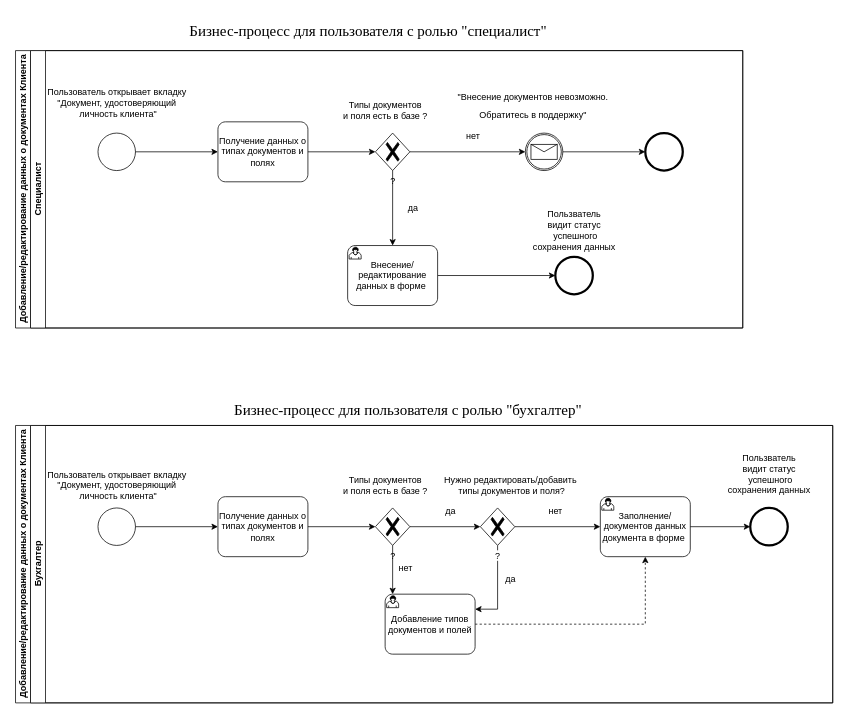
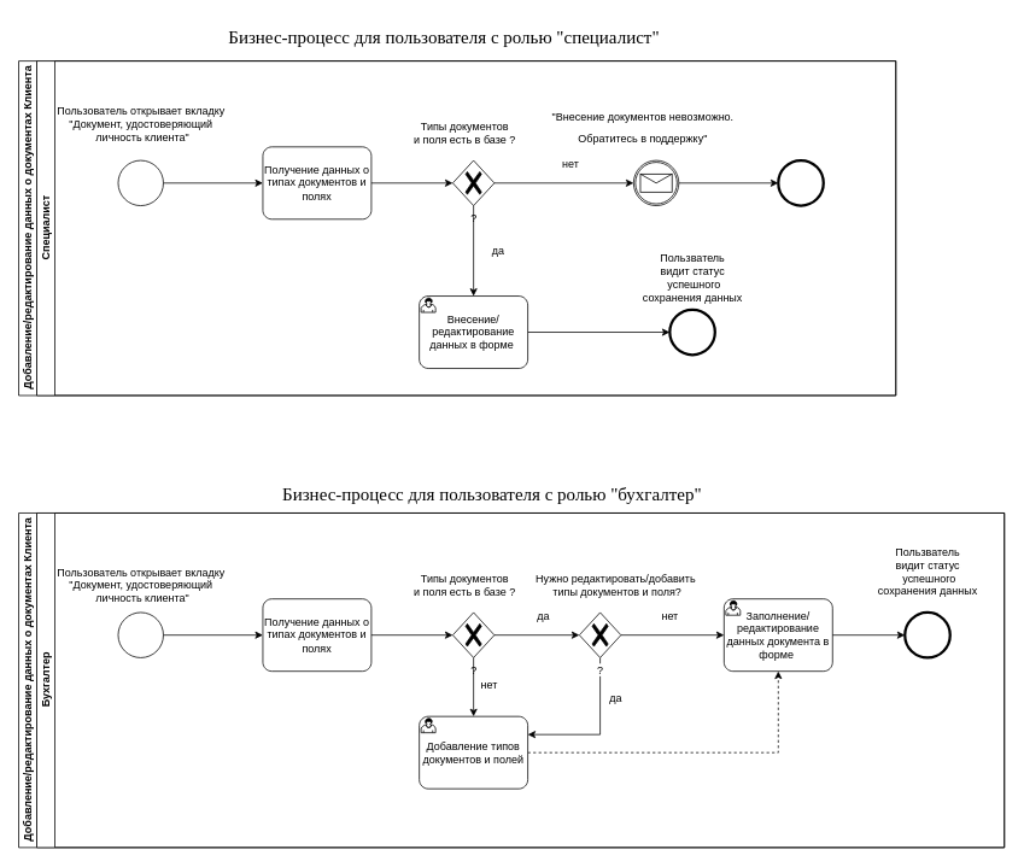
  <mxCell id="0" />
  <mxCell id="1" parent="0" />
  <mxCell id="2" value="Добавление/редактирование данных о документах Клиента" style="swimlane;html=1;childLayout=stackLayout;resizeParent=1;resizeParentMax=0;horizontal=0;startSize=20;horizontalStack=0;" parent="1" vertex="1"><mxGeometry x="20" y="67" width="970" height="370" as="geometry" /></mxCell>
  <mxCell id="3" value="Специалист" style="swimlane;html=1;startSize=20;horizontal=0;" parent="2" vertex="1"><mxGeometry x="20" width="950" height="370" as="geometry" /></mxCell>
  <mxCell id="4" value="Получение данных о типах документов и полях" style="points=[[0.25,0,0],[0.5,0,0],[0.75,0,0],[1,0.25,0],[1,0.5,0],[1,0.75,0],[0.75,1,0],[0.5,1,0],[0.25,1,0],[0,0.75,0],[0,0.5,0],[0,0.25,0]];shape=mxgraph.bpmn.task;whiteSpace=wrap;rectStyle=rounded;size=10;html=1;container=1;expand=0;collapsible=0;taskMarker=abstract;" parent="3" vertex="1"><mxGeometry x="250" y="95" width="120" height="80" as="geometry" /></mxCell>
  <mxCell id="5" value="" style="points=[[0.145,0.145,0],[0.5,0,0],[0.855,0.145,0],[1,0.5,0],[0.855,0.855,0],[0.5,1,0],[0.145,0.855,0],[0,0.5,0]];shape=mxgraph.bpmn.event;html=1;verticalLabelPosition=bottom;labelBackgroundColor=#ffffff;verticalAlign=top;align=center;perimeter=ellipsePerimeter;outlineConnect=0;aspect=fixed;outline=standard;symbol=general;" parent="3" vertex="1"><mxGeometry x="90" y="110" width="50" height="50" as="geometry" /></mxCell>
  <mxCell id="6" style="edgeStyle=orthogonalEdgeStyle;rounded=0;hachureGap=4;orthogonalLoop=1;jettySize=auto;html=1;entryX=0;entryY=0.5;entryDx=0;entryDy=0;entryPerimeter=0;fontFamily=Architects Daughter;fontSource=https://fonts.googleapis.com/css?family=Architects+Daughter;fontSize=16;" parent="3" source="5" target="4" edge="1"><mxGeometry relative="1" as="geometry" /></mxCell>
  <mxCell id="7" value="Пользователь открывает вкладку &lt;br&gt;&quot;Документ, удостоверяющий&lt;br&gt;&amp;nbsp;личность клиента&quot;" style="text;html=1;align=center;verticalAlign=middle;resizable=0;points=[];autosize=1;strokeColor=none;fillColor=none;" parent="3" vertex="1"><mxGeometry x="10" y="40" width="210" height="60" as="geometry" /></mxCell>
  <mxCell id="8" value="Типы документов &lt;br&gt;и поля есть в базе ?" style="text;html=1;align=center;verticalAlign=middle;resizable=0;points=[];autosize=1;strokeColor=none;fillColor=none;" parent="3" vertex="1"><mxGeometry x="403" y="60" width="140" height="40" as="geometry" /></mxCell>
  <mxCell id="9" value="да" style="text;html=1;align=center;verticalAlign=middle;resizable=0;points=[];autosize=1;strokeColor=none;fillColor=none;" parent="3" vertex="1"><mxGeometry x="490" y="195" width="40" height="30" as="geometry" /></mxCell>
  <mxCell id="10" style="edgeStyle=orthogonalEdgeStyle;rounded=0;hachureGap=4;orthogonalLoop=1;jettySize=auto;html=1;fontFamily=Architects Daughter;fontSource=https%3A%2F%2Ffonts.googleapis.com%2Fcss%3Ffamily%3DArchitects%2BDaughter;fontSize=16;" parent="3" source="11" target="17" edge="1"><mxGeometry relative="1" as="geometry" /></mxCell>
  <mxCell id="11" value="?" style="points=[[0.25,0.25,0],[0.5,0,0],[0.75,0.25,0],[1,0.5,0],[0.75,0.75,0],[0.5,1,0],[0.25,0.75,0],[0,0.5,0]];shape=mxgraph.bpmn.gateway2;html=1;verticalLabelPosition=bottom;labelBackgroundColor=#ffffff;verticalAlign=top;align=center;perimeter=rhombusPerimeter;outlineConnect=0;outline=none;symbol=none;gwType=exclusive;" parent="3" vertex="1"><mxGeometry x="460" y="110" width="46" height="50" as="geometry" /></mxCell>
  <mxCell id="12" style="edgeStyle=orthogonalEdgeStyle;rounded=0;hachureGap=4;orthogonalLoop=1;jettySize=auto;html=1;entryX=0;entryY=0.5;entryDx=0;entryDy=0;entryPerimeter=0;fontFamily=Architects Daughter;fontSource=https://fonts.googleapis.com/css?family=Architects+Daughter;fontSize=16;" parent="3" source="4" target="11" edge="1"><mxGeometry relative="1" as="geometry" /></mxCell>
  <mxCell id="13" style="edgeStyle=orthogonalEdgeStyle;rounded=0;hachureGap=4;orthogonalLoop=1;jettySize=auto;html=1;fontFamily=Architects Daughter;fontSource=https%3A%2F%2Ffonts.googleapis.com%2Fcss%3Ffamily%3DArchitects%2BDaughter;fontSize=16;entryX=0;entryY=0.5;entryDx=0;entryDy=0;entryPerimeter=0;" parent="3" source="14" target="16" edge="1"><mxGeometry relative="1" as="geometry"><mxPoint x="660" y="300" as="targetPoint" /></mxGeometry></mxCell>
  <mxCell id="14" value="Внесение/редактирование данных в форме&amp;nbsp;" style="points=[[0.25,0,0],[0.5,0,0],[0.75,0,0],[1,0.25,0],[1,0.5,0],[1,0.75,0],[0.75,1,0],[0.5,1,0],[0.25,1,0],[0,0.75,0],[0,0.5,0],[0,0.25,0]];shape=mxgraph.bpmn.task;whiteSpace=wrap;rectStyle=rounded;size=10;html=1;taskMarker=user;" parent="3" vertex="1"><mxGeometry x="423" y="260" width="120" height="80" as="geometry" /></mxCell>
  <mxCell id="15" style="edgeStyle=orthogonalEdgeStyle;rounded=0;hachureGap=4;orthogonalLoop=1;jettySize=auto;html=1;fontFamily=Architects Daughter;fontSource=https://fonts.googleapis.com/css?family=Architects+Daughter;fontSize=16;" parent="3" source="11" target="14" edge="1"><mxGeometry relative="1" as="geometry"><Array as="points"><mxPoint x="483" y="270" /><mxPoint x="483" y="270" /></Array></mxGeometry></mxCell>
  <mxCell id="16" value="" style="points=[[0.145,0.145,0],[0.5,0,0],[0.855,0.145,0],[1,0.5,0],[0.855,0.855,0],[0.5,1,0],[0.145,0.855,0],[0,0.5,0]];shape=mxgraph.bpmn.event;html=1;verticalLabelPosition=bottom;labelBackgroundColor=#ffffff;verticalAlign=top;align=center;perimeter=ellipsePerimeter;outlineConnect=0;aspect=fixed;outline=end;symbol=terminate2;" parent="3" vertex="1"><mxGeometry x="700" y="275" width="50" height="50" as="geometry" /></mxCell>
  <mxCell id="17" value="" style="points=[[0.145,0.145,0],[0.5,0,0],[0.855,0.145,0],[1,0.5,0],[0.855,0.855,0],[0.5,1,0],[0.145,0.855,0],[0,0.5,0]];shape=mxgraph.bpmn.event;html=1;verticalLabelPosition=bottom;labelBackgroundColor=#ffffff;verticalAlign=top;align=center;perimeter=ellipsePerimeter;outlineConnect=0;aspect=fixed;outline=catching;symbol=message;" parent="3" vertex="1"><mxGeometry x="660" y="110" width="50" height="50" as="geometry" /></mxCell>
  <mxCell id="18" value="&lt;font face=&quot;Helvetica&quot;&gt;&lt;span style=&quot;font-size: 12px;&quot;&gt;&quot;Внесение документов невозможно.&lt;br&gt;Обратитесь в поддержку&quot;&lt;br&gt;&lt;/span&gt;&lt;/font&gt;" style="text;html=1;align=center;verticalAlign=middle;resizable=0;points=[];autosize=1;strokeColor=none;fillColor=none;fontSize=20;fontFamily=Architects Daughter;" parent="3" vertex="1"><mxGeometry x="560" y="40" width="220" height="60" as="geometry" /></mxCell>
  <mxCell id="19" value="" style="points=[[0.145,0.145,0],[0.5,0,0],[0.855,0.145,0],[1,0.5,0],[0.855,0.855,0],[0.5,1,0],[0.145,0.855,0],[0,0.5,0]];shape=mxgraph.bpmn.event;html=1;verticalLabelPosition=bottom;labelBackgroundColor=#ffffff;verticalAlign=top;align=center;perimeter=ellipsePerimeter;outlineConnect=0;aspect=fixed;outline=end;symbol=terminate2;" parent="3" vertex="1"><mxGeometry x="820" y="110" width="50" height="50" as="geometry" /></mxCell>
  <mxCell id="20" style="edgeStyle=orthogonalEdgeStyle;rounded=0;hachureGap=4;orthogonalLoop=1;jettySize=auto;html=1;entryX=0;entryY=0.5;entryDx=0;entryDy=0;entryPerimeter=0;fontFamily=Architects Daughter;fontSource=https%3A%2F%2Ffonts.googleapis.com%2Fcss%3Ffamily%3DArchitects%2BDaughter;fontSize=16;" parent="3" source="17" target="19" edge="1"><mxGeometry relative="1" as="geometry" /></mxCell>
  <mxCell id="21" value="нет" style="text;html=1;align=center;verticalAlign=middle;resizable=0;points=[];autosize=1;strokeColor=none;fillColor=none;" parent="3" vertex="1"><mxGeometry x="570" y="100" width="40" height="30" as="geometry" /></mxCell>
  <mxCell id="22" value="Пользватель &lt;br&gt;видит статус&lt;br&gt;&amp;nbsp;успешного &lt;br&gt;сохранения данных" style="text;html=1;align=center;verticalAlign=middle;resizable=0;points=[];autosize=1;strokeColor=none;fillColor=none;" parent="3" vertex="1"><mxGeometry x="660" y="205" width="130" height="70" as="geometry" /></mxCell>
  <mxCell id="23" value="Добавление/редактирование данных о документах Клиента" style="swimlane;html=1;childLayout=stackLayout;resizeParent=1;resizeParentMax=0;horizontal=0;startSize=20;horizontalStack=0;" parent="1" vertex="1"><mxGeometry x="20" y="567" width="1090" height="370" as="geometry" /></mxCell>
  <mxCell id="24" value="Бухгалтер" style="swimlane;html=1;startSize=20;horizontal=0;" parent="23" vertex="1"><mxGeometry x="20" width="1070" height="370" as="geometry" /></mxCell>
  <mxCell id="25" value="Получение данных о типах документов и полях" style="points=[[0.25,0,0],[0.5,0,0],[0.75,0,0],[1,0.25,0],[1,0.5,0],[1,0.75,0],[0.75,1,0],[0.5,1,0],[0.25,1,0],[0,0.75,0],[0,0.5,0],[0,0.25,0]];shape=mxgraph.bpmn.task;whiteSpace=wrap;rectStyle=rounded;size=10;html=1;container=1;expand=0;collapsible=0;taskMarker=abstract;" parent="24" vertex="1"><mxGeometry x="250" y="95" width="120" height="80" as="geometry" /></mxCell>
  <mxCell id="26" value="" style="points=[[0.145,0.145,0],[0.5,0,0],[0.855,0.145,0],[1,0.5,0],[0.855,0.855,0],[0.5,1,0],[0.145,0.855,0],[0,0.5,0]];shape=mxgraph.bpmn.event;html=1;verticalLabelPosition=bottom;labelBackgroundColor=#ffffff;verticalAlign=top;align=center;perimeter=ellipsePerimeter;outlineConnect=0;aspect=fixed;outline=standard;symbol=general;" parent="24" vertex="1"><mxGeometry x="90" y="110" width="50" height="50" as="geometry" /></mxCell>
  <mxCell id="27" style="edgeStyle=orthogonalEdgeStyle;rounded=0;hachureGap=4;orthogonalLoop=1;jettySize=auto;html=1;entryX=0;entryY=0.5;entryDx=0;entryDy=0;entryPerimeter=0;fontFamily=Architects Daughter;fontSource=https://fonts.googleapis.com/css?family=Architects+Daughter;fontSize=16;" parent="24" source="26" target="25" edge="1"><mxGeometry relative="1" as="geometry" /></mxCell>
  <mxCell id="28" value="Пользователь открывает вкладку &lt;br&gt;&quot;Документ, удостоверяющий&lt;br&gt;&amp;nbsp;личность клиента&quot;" style="text;html=1;align=center;verticalAlign=middle;resizable=0;points=[];autosize=1;strokeColor=none;fillColor=none;" parent="24" vertex="1"><mxGeometry x="10" y="50" width="210" height="60" as="geometry" /></mxCell>
  <mxCell id="29" value="Типы документов &lt;br&gt;и поля есть в базе ?" style="text;html=1;align=center;verticalAlign=middle;resizable=0;points=[];autosize=1;strokeColor=none;fillColor=none;" parent="24" vertex="1"><mxGeometry x="403" y="60" width="140" height="40" as="geometry" /></mxCell>
  <mxCell id="30" value="нет" style="text;html=1;align=center;verticalAlign=middle;resizable=0;points=[];autosize=1;strokeColor=none;fillColor=none;" parent="24" vertex="1"><mxGeometry x="480" y="175" width="40" height="30" as="geometry" /></mxCell>
  <mxCell id="31" value="?" style="points=[[0.25,0.25,0],[0.5,0,0],[0.75,0.25,0],[1,0.5,0],[0.75,0.75,0],[0.5,1,0],[0.25,0.75,0],[0,0.5,0]];shape=mxgraph.bpmn.gateway2;html=1;verticalLabelPosition=bottom;labelBackgroundColor=#ffffff;verticalAlign=top;align=center;perimeter=rhombusPerimeter;outlineConnect=0;outline=none;symbol=none;gwType=exclusive;" parent="24" vertex="1"><mxGeometry x="460" y="110" width="46" height="50" as="geometry" /></mxCell>
  <mxCell id="32" style="edgeStyle=orthogonalEdgeStyle;rounded=0;hachureGap=4;orthogonalLoop=1;jettySize=auto;html=1;entryX=0;entryY=0.5;entryDx=0;entryDy=0;entryPerimeter=0;fontFamily=Architects Daughter;fontSource=https://fonts.googleapis.com/css?family=Architects+Daughter;fontSize=16;" parent="24" source="25" target="31" edge="1"><mxGeometry relative="1" as="geometry" /></mxCell>
  <mxCell id="33" style="edgeStyle=orthogonalEdgeStyle;rounded=0;hachureGap=4;orthogonalLoop=1;jettySize=auto;html=1;fontFamily=Architects Daughter;fontSource=https://fonts.googleapis.com/css?family=Architects+Daughter;fontSize=16;entryX=0.5;entryY=1;entryDx=0;entryDy=0;entryPerimeter=0;dashed=1;" parent="24" source="34" target="37" edge="1"><mxGeometry relative="1" as="geometry"><mxPoint x="640" y="300" as="targetPoint" /></mxGeometry></mxCell>
- <mxCell id="34" value="Добавление типов документов и полей" style="points=[[0.25,0,0],[0.5,0,0],[0.75,0,0],[1,0.25,0],[1,0.5,0],[1,0.75,0],[0.75,1,0],[0.5,1,0],[0.25,1,0],[0,0.75,0],[0,0.5,0],[0,0.25,0]];shape=mxgraph.bpmn.task;whiteSpace=wrap;rectStyle=rounded;size=10;html=1;taskMarker=user;" parent="24" vertex="1"><mxGeometry x="473" y="225" width="120" height="80" as="geometry" /></mxCell>
+ <mxCell id="34" value="Добавление типов документов и полей" style="points=[[0.25,0,0],[0.5,0,0],[0.75,0,0],[1,0.25,0],[1,0.5,0],[1,0.75,0],[0.75,1,0],[0.5,1,0],[0.25,1,0],[0,0.75,0],[0,0.5,0],[0,0.25,0]];shape=mxgraph.bpmn.task;whiteSpace=wrap;rectStyle=rounded;size=10;html=1;taskMarker=user;" parent="24" vertex="1"><mxGeometry x="423" y="225" width="120" height="80" as="geometry" /></mxCell>
  <mxCell id="35" style="edgeStyle=orthogonalEdgeStyle;rounded=0;hachureGap=4;orthogonalLoop=1;jettySize=auto;html=1;fontFamily=Architects Daughter;fontSource=https://fonts.googleapis.com/css?family=Architects+Daughter;fontSize=16;" parent="24" source="31" target="34" edge="1"><mxGeometry relative="1" as="geometry"><Array as="points"><mxPoint x="483" y="270" /><mxPoint x="483" y="270" /></Array></mxGeometry></mxCell>
  <mxCell id="36" value="да" style="text;html=1;align=center;verticalAlign=middle;resizable=0;points=[];autosize=1;strokeColor=none;fillColor=none;" parent="24" vertex="1"><mxGeometry x="540" y="100" width="40" height="30" as="geometry" /></mxCell>
- <mxCell id="37" value="Заполнение/документов данных документа в форме&amp;nbsp;" style="points=[[0.25,0,0],[0.5,0,0],[0.75,0,0],[1,0.25,0],[1,0.5,0],[1,0.75,0],[0.75,1,0],[0.5,1,0],[0.25,1,0],[0,0.75,0],[0,0.5,0],[0,0.25,0]];shape=mxgraph.bpmn.task;whiteSpace=wrap;rectStyle=rounded;size=10;html=1;taskMarker=user;" parent="24" vertex="1"><mxGeometry x="760" y="95" width="120" height="80" as="geometry" /></mxCell>
+ <mxCell id="37" value="Заполнение/редактирование данных документа в форме&amp;nbsp;" style="points=[[0.25,0,0],[0.5,0,0],[0.75,0,0],[1,0.25,0],[1,0.5,0],[1,0.75,0],[0.75,1,0],[0.5,1,0],[0.25,1,0],[0,0.75,0],[0,0.5,0],[0,0.25,0]];shape=mxgraph.bpmn.task;whiteSpace=wrap;rectStyle=rounded;size=10;html=1;taskMarker=user;" parent="24" vertex="1"><mxGeometry x="760" y="95" width="120" height="80" as="geometry" /></mxCell>
  <mxCell id="38" style="edgeStyle=orthogonalEdgeStyle;shape=connector;rounded=0;hachureGap=4;orthogonalLoop=1;jettySize=auto;html=1;labelBackgroundColor=default;strokeColor=default;align=center;verticalAlign=middle;fontFamily=Architects Daughter;fontSource=https%3A%2F%2Ffonts.googleapis.com%2Fcss%3Ffamily%3DArchitects%2BDaughter;fontSize=16;fontColor=default;endArrow=classic;" parent="24" source="40" target="37" edge="1"><mxGeometry relative="1" as="geometry" /></mxCell>
  <mxCell id="39" style="edgeStyle=orthogonalEdgeStyle;shape=connector;rounded=0;hachureGap=4;orthogonalLoop=1;jettySize=auto;html=1;labelBackgroundColor=default;strokeColor=default;align=center;verticalAlign=middle;fontFamily=Architects Daughter;fontSource=https%3A%2F%2Ffonts.googleapis.com%2Fcss%3Ffamily%3DArchitects%2BDaughter;fontSize=16;fontColor=default;endArrow=classic;entryX=1;entryY=0.25;entryDx=0;entryDy=0;entryPerimeter=0;exitX=0.5;exitY=1;exitDx=0;exitDy=0;exitPerimeter=0;" parent="24" source="40" target="34" edge="1"><mxGeometry relative="1" as="geometry"><mxPoint x="623" y="240" as="targetPoint" /></mxGeometry></mxCell>
  <mxCell id="40" value="?" style="points=[[0.25,0.25,0],[0.5,0,0],[0.75,0.25,0],[1,0.5,0],[0.75,0.75,0],[0.5,1,0],[0.25,0.75,0],[0,0.5,0]];shape=mxgraph.bpmn.gateway2;html=1;verticalLabelPosition=bottom;labelBackgroundColor=#ffffff;verticalAlign=top;align=center;perimeter=rhombusPerimeter;outlineConnect=0;outline=none;symbol=none;gwType=exclusive;" parent="24" vertex="1"><mxGeometry x="600" y="110" width="46" height="50" as="geometry" /></mxCell>
  <mxCell id="41" value="Нужно редактировать/добавить&lt;br&gt;&amp;nbsp;типы документов и поля?" style="text;html=1;align=center;verticalAlign=middle;resizable=0;points=[];autosize=1;strokeColor=none;fillColor=none;" parent="24" vertex="1"><mxGeometry x="540" y="60" width="200" height="40" as="geometry" /></mxCell>
  <mxCell id="42" style="edgeStyle=orthogonalEdgeStyle;rounded=0;hachureGap=4;orthogonalLoop=1;jettySize=auto;html=1;entryX=0;entryY=0.5;entryDx=0;entryDy=0;entryPerimeter=0;fontFamily=Architects Daughter;fontSource=https%3A%2F%2Ffonts.googleapis.com%2Fcss%3Ffamily%3DArchitects%2BDaughter;fontSize=16;" parent="24" source="31" target="40" edge="1"><mxGeometry relative="1" as="geometry" /></mxCell>
  <mxCell id="43" value="нет" style="text;html=1;align=center;verticalAlign=middle;resizable=0;points=[];autosize=1;strokeColor=none;fillColor=none;" parent="24" vertex="1"><mxGeometry x="680" y="100" width="40" height="30" as="geometry" /></mxCell>
  <mxCell id="44" value="" style="points=[[0.145,0.145,0],[0.5,0,0],[0.855,0.145,0],[1,0.5,0],[0.855,0.855,0],[0.5,1,0],[0.145,0.855,0],[0,0.5,0]];shape=mxgraph.bpmn.event;html=1;verticalLabelPosition=bottom;labelBackgroundColor=#ffffff;verticalAlign=top;align=center;perimeter=ellipsePerimeter;outlineConnect=0;aspect=fixed;outline=end;symbol=terminate2;" parent="24" vertex="1"><mxGeometry x="960" y="110" width="50" height="50" as="geometry" /></mxCell>
  <mxCell id="45" style="edgeStyle=orthogonalEdgeStyle;shape=connector;rounded=0;hachureGap=4;orthogonalLoop=1;jettySize=auto;html=1;entryX=0;entryY=0.5;entryDx=0;entryDy=0;entryPerimeter=0;labelBackgroundColor=default;strokeColor=default;align=center;verticalAlign=middle;fontFamily=Architects Daughter;fontSource=https%3A%2F%2Ffonts.googleapis.com%2Fcss%3Ffamily%3DArchitects%2BDaughter;fontSize=16;fontColor=default;endArrow=classic;" parent="24" source="37" target="44" edge="1"><mxGeometry relative="1" as="geometry" /></mxCell>
  <mxCell id="46" value="Пользватель &lt;br&gt;видит статус&lt;br&gt;&amp;nbsp;успешного &lt;br&gt;сохранения данных" style="text;html=1;align=center;verticalAlign=middle;resizable=0;points=[];autosize=1;strokeColor=none;fillColor=none;" parent="24" vertex="1"><mxGeometry x="920" y="30" width="130" height="70" as="geometry" /></mxCell>
  <mxCell id="47" value="да" style="text;html=1;align=center;verticalAlign=middle;resizable=0;points=[];autosize=1;strokeColor=none;fillColor=none;" parent="24" vertex="1"><mxGeometry x="620" y="190" width="40" height="30" as="geometry" /></mxCell>
  <mxCell id="48" value="Бизнес-процесс для пользователя с ролью &quot;специалист&quot;" style="text;html=1;align=center;verticalAlign=middle;resizable=0;points=[];autosize=1;strokeColor=none;fillColor=none;fontSize=20;fontFamily=Architects Daughter;" parent="1" vertex="1"><mxGeometry x="235" y="20" width="510" height="40" as="geometry" /></mxCell>
  <mxCell id="49" value="Бизнес-процесс для пользователя с ролью &quot;бухгалтер&quot;" style="text;whiteSpace=wrap;html=1;fontSize=20;fontFamily=Architects Daughter;" parent="1" vertex="1"><mxGeometry x="310" y="527" width="520" height="50" as="geometry" /></mxCell>
